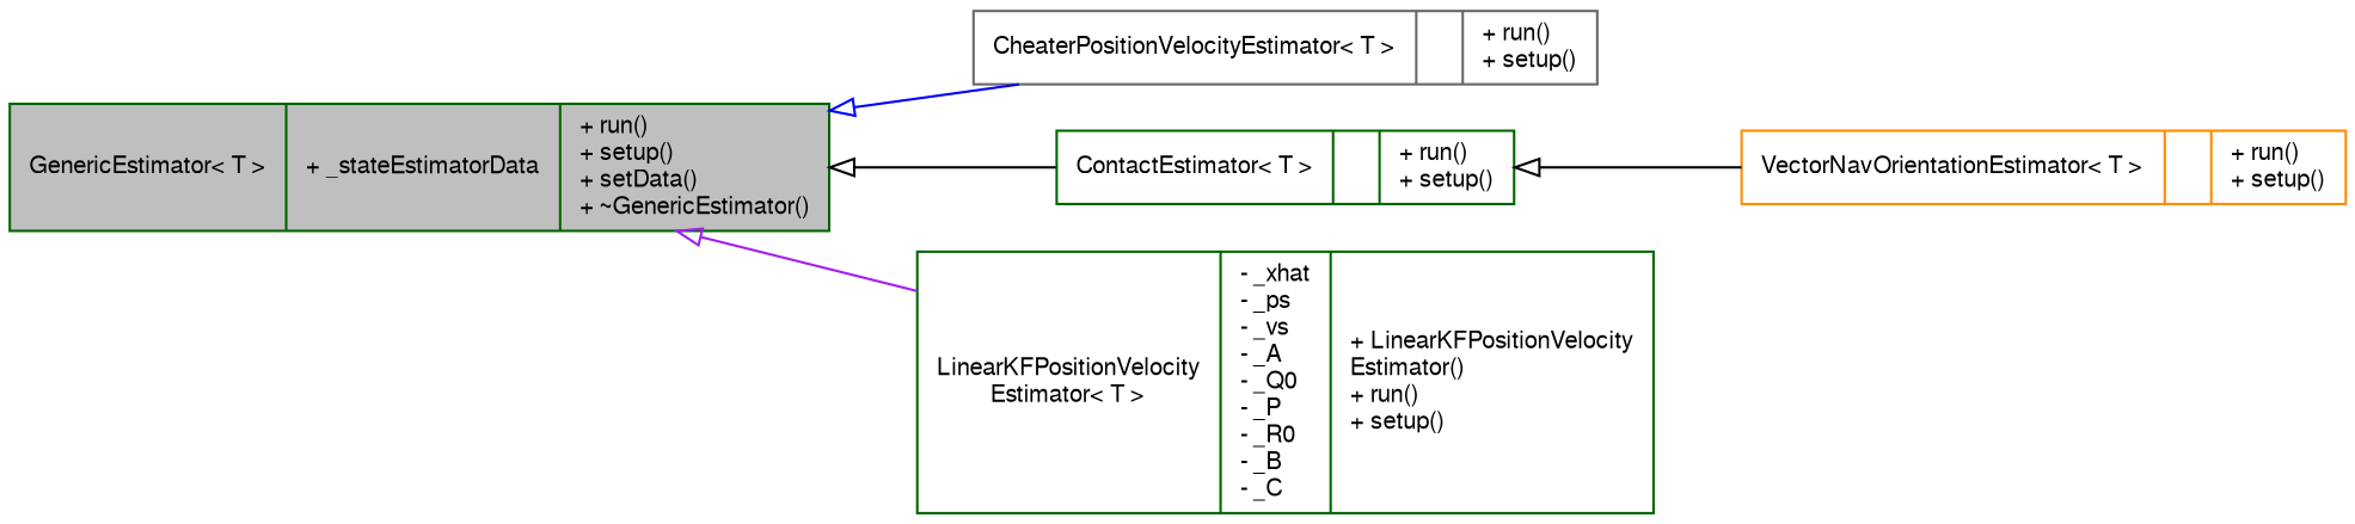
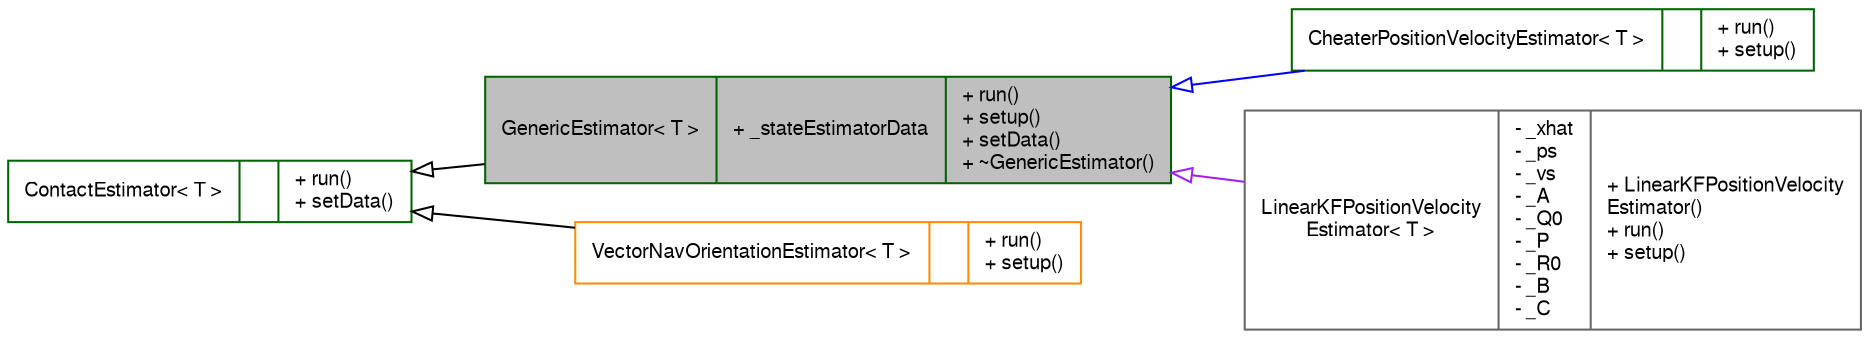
  digraph {
    rankdir=LR
    node [color=darkgreen fillcolor=white fontname=FreeSans fontsize=10 shape=record style=filled]
    edge [arrowtail=onormal color=black dir=back fontname=FreeSans fontsize=10 labelfontname=FreeSans labelfontsize=10 style=solid]
    n1 [fillcolor=grey75 fontcolor=black height=0.2 label="{GenericEstimator\< T \>\n|+ _stateEstimatorData\l|+ run()\l+ setup()\l+ setData()\l+ ~GenericEstimator()\l}" width=0.4]
-   n2 [color=gray40 height=0.2 label="{CheaterPositionVelocityEstimator\< T \>\n||+ run()\l+ setup()\l}" width=0.4]
-   n3 [height=0.2 label="{ContactEstimator\< T \>\n||+ run()\l+ setup()\l}" width=0.4]
-   n4 [height=0.2 label="{LinearKFPositionVelocity\lEstimator\< T \>\n|- _xhat\l- _ps\l- _vs\l- _A\l- _Q0\l- _P\l- _R0\l- _B\l- _C\l|+ LinearKFPositionVelocity\lEstimator()\l+ run()\l+ setup()\l}" width=0.4]
+   n2 [height=0.2 label="{CheaterPositionVelocityEstimator\< T \>\n||+ run()\l+ setup()\l}" width=0.4]
+   n3 [height=0.2 label="{ContactEstimator\< T \>\n||+ run()\l+ setData()\l}" width=0.4]
+   n4 [color=gray40 height=0.2 label="{LinearKFPositionVelocity\lEstimator\< T \>\n|- _xhat\l- _ps\l- _vs\l- _A\l- _Q0\l- _P\l- _R0\l- _B\l- _C\l|+ LinearKFPositionVelocity\lEstimator()\l+ run()\l+ setup()\l}" width=0.4]
    n5 [color=darkorange height=0.2 label="{VectorNavOrientationEstimator\< T \>\n||+ run()\l+ setup()\l}" width=0.4]
    n1 -> n2 [color=blue]
-   n1 -> n3
+   n3 -> n1
    n1 -> n4 [color=purple]
    n3 -> n5
  }
